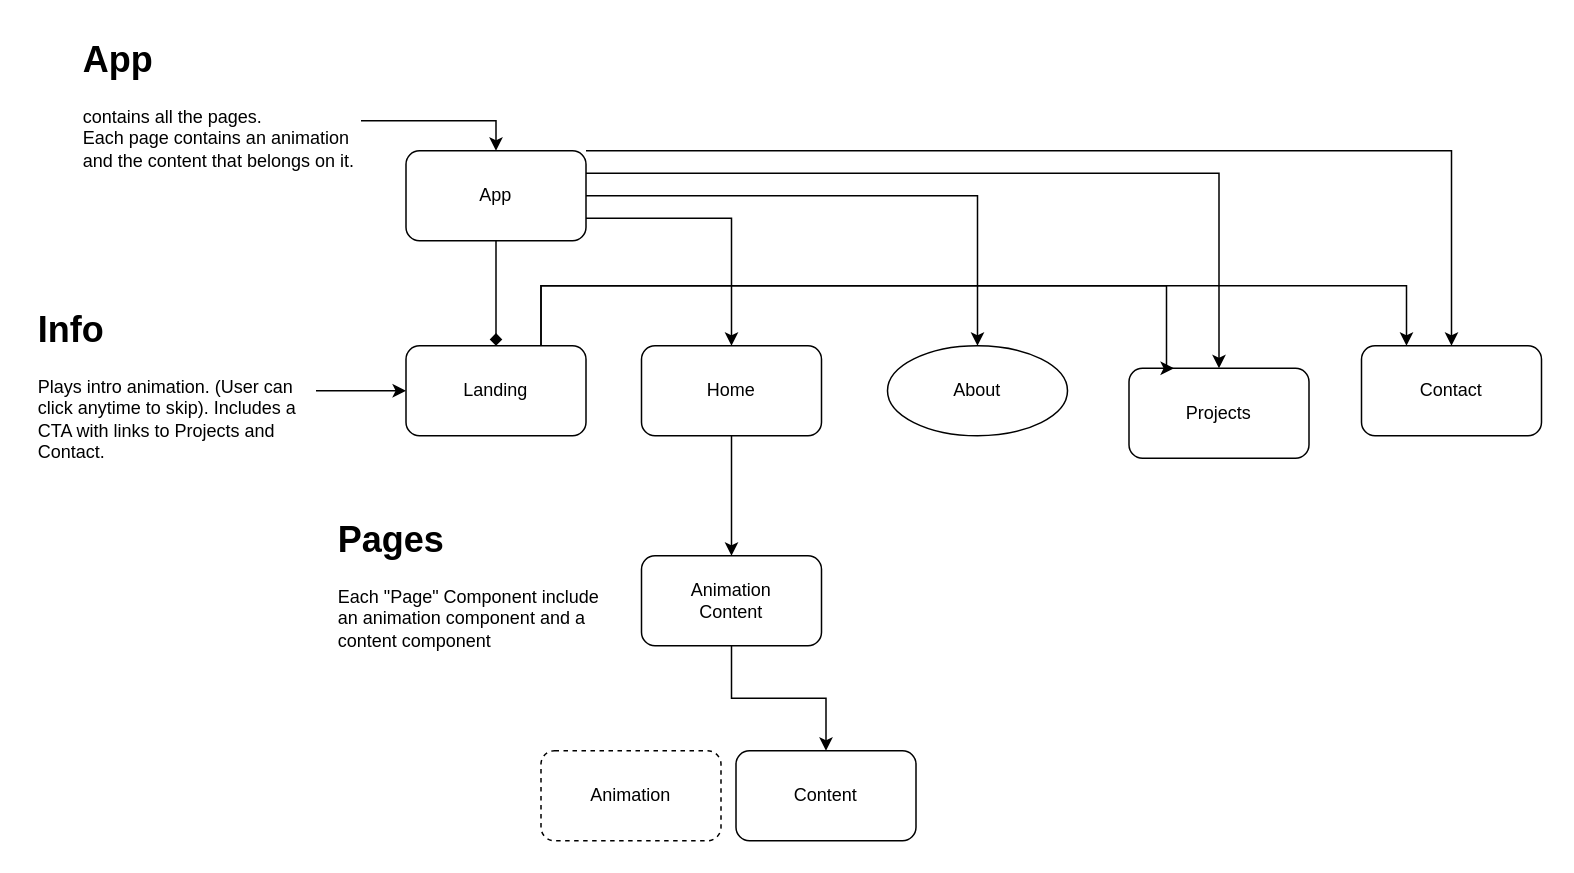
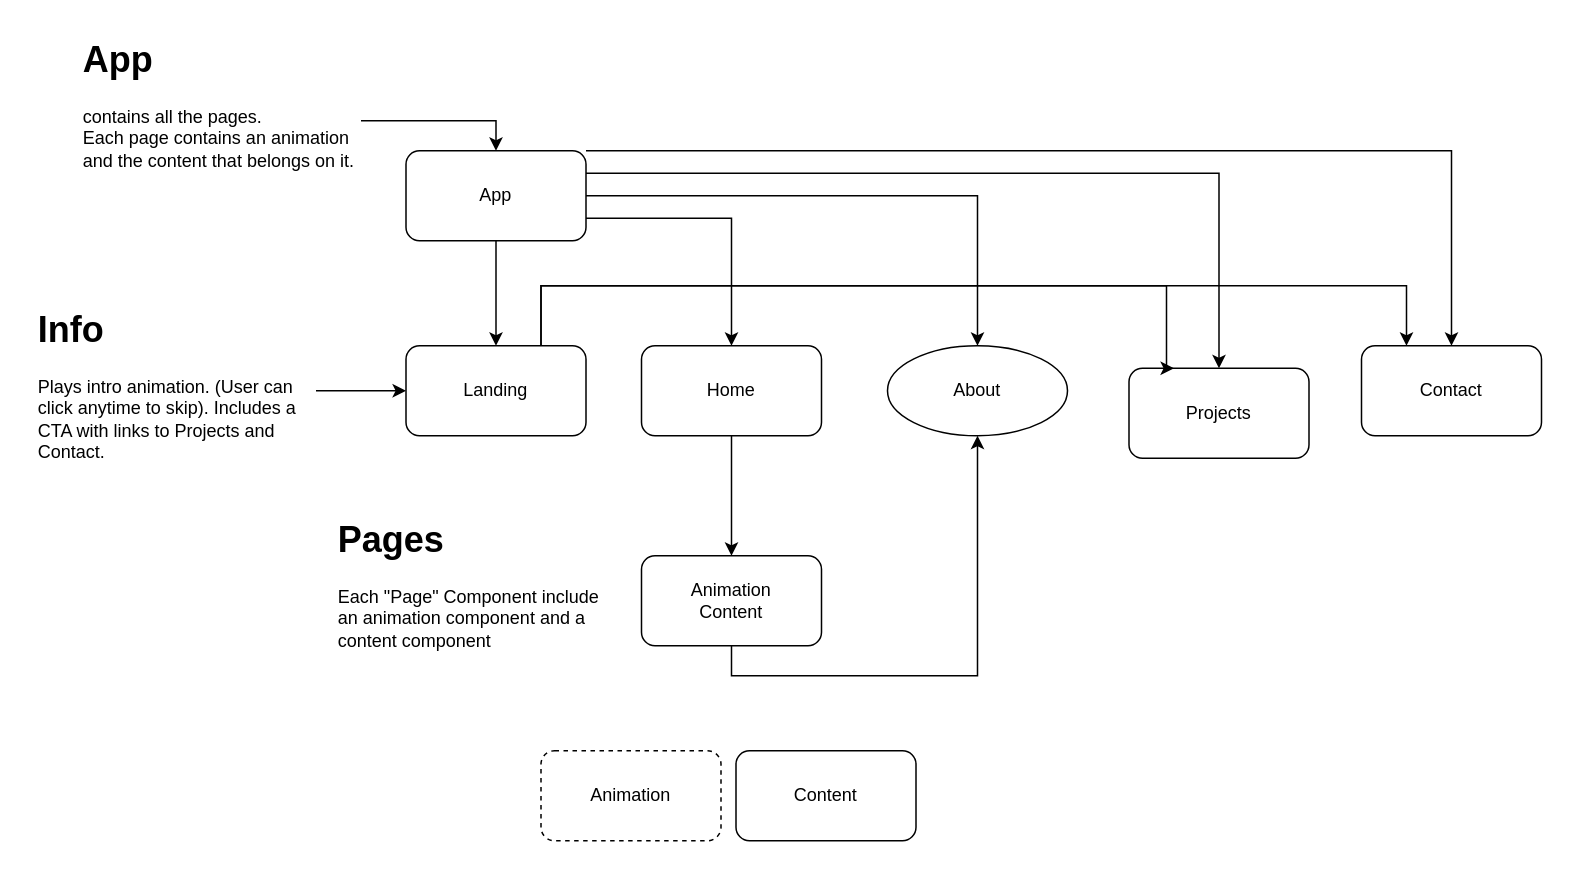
  <mxCell id="0" />
  <mxCell id="1" parent="0" />
- <mxCell id="2" style="edgeStyle=orthogonalEdgeStyle;rounded=0;orthogonalLoop=1;jettySize=auto;html=1;entryX=0.5;entryY=0;entryDx=0;entryDy=0;endArrow=diamond;" edge="1" parent="1" source="7" target="15"><mxGeometry relative="1" as="geometry"><mxPoint x="630" y="210" as="targetPoint" /></mxGeometry></mxCell>
+ <mxCell id="2" style="edgeStyle=orthogonalEdgeStyle;rounded=0;orthogonalLoop=1;jettySize=auto;html=1;entryX=0.5;entryY=0;entryDx=0;entryDy=0;" edge="1" parent="1" source="7" target="15"><mxGeometry relative="1" as="geometry"><mxPoint x="630" y="210" as="targetPoint" /></mxGeometry></mxCell>
  <mxCell id="3" style="edgeStyle=orthogonalEdgeStyle;rounded=0;orthogonalLoop=1;jettySize=auto;html=1;exitX=1;exitY=0.5;exitDx=0;exitDy=0;entryX=0.5;entryY=0;entryDx=0;entryDy=0;" edge="1" parent="1" source="7" target="10"><mxGeometry relative="1" as="geometry" /></mxCell>
  <mxCell id="4" style="edgeStyle=orthogonalEdgeStyle;rounded=0;orthogonalLoop=1;jettySize=auto;html=1;exitX=1;exitY=0.25;exitDx=0;exitDy=0;entryX=0.5;entryY=0;entryDx=0;entryDy=0;" edge="1" parent="1" source="7" target="11"><mxGeometry relative="1" as="geometry" /></mxCell>
  <mxCell id="5" style="edgeStyle=orthogonalEdgeStyle;rounded=0;orthogonalLoop=1;jettySize=auto;html=1;exitX=1;exitY=0.75;exitDx=0;exitDy=0;entryX=0.5;entryY=0;entryDx=0;entryDy=0;" edge="1" parent="1" source="7" target="9"><mxGeometry relative="1" as="geometry"><mxPoint x="520" y="200" as="targetPoint" /></mxGeometry></mxCell>
  <mxCell id="6" style="edgeStyle=orthogonalEdgeStyle;rounded=0;orthogonalLoop=1;jettySize=auto;html=1;exitX=1;exitY=0;exitDx=0;exitDy=0;entryX=0.5;entryY=0;entryDx=0;entryDy=0;" edge="1" parent="1" source="7" target="12"><mxGeometry relative="1" as="geometry"><Array as="points"><mxPoint x="967" y="100" /></Array></mxGeometry></mxCell>
  <mxCell id="7" value="App" style="rounded=1;whiteSpace=wrap;html=1;" vertex="1" parent="1"><mxGeometry x="270" y="100" width="120" height="60" as="geometry" /></mxCell>
  <mxCell id="8" value="" style="edgeStyle=orthogonalEdgeStyle;rounded=0;orthogonalLoop=1;jettySize=auto;html=1;" edge="1" parent="1" source="9" target="21"><mxGeometry relative="1" as="geometry" /></mxCell>
  <mxCell id="9" value="Home" style="rounded=1;whiteSpace=wrap;html=1;" vertex="1" parent="1"><mxGeometry x="427" y="230" width="120" height="60" as="geometry" /></mxCell>
  <mxCell id="10" value="About" style="ellipse;whiteSpace=wrap;html=1;" vertex="1" parent="1"><mxGeometry x="591" y="230" width="120" height="60" as="geometry" /></mxCell>
  <mxCell id="11" value="Projects" style="rounded=1;whiteSpace=wrap;html=1;" vertex="1" parent="1"><mxGeometry x="752" y="245" width="120" height="60" as="geometry" /></mxCell>
  <mxCell id="12" value="Contact" style="rounded=1;whiteSpace=wrap;html=1;" vertex="1" parent="1"><mxGeometry x="907" y="230" width="120" height="60" as="geometry" /></mxCell>
  <mxCell id="13" style="edgeStyle=orthogonalEdgeStyle;rounded=0;orthogonalLoop=1;jettySize=auto;html=1;exitX=0.75;exitY=0;exitDx=0;exitDy=0;entryX=0.25;entryY=0;entryDx=0;entryDy=0;" edge="1" parent="1" source="15" target="11"><mxGeometry relative="1" as="geometry"><Array as="points"><mxPoint x="360" y="190" /><mxPoint x="777" y="190" /></Array></mxGeometry></mxCell>
  <mxCell id="14" style="edgeStyle=orthogonalEdgeStyle;rounded=0;orthogonalLoop=1;jettySize=auto;html=1;exitX=0.75;exitY=0;exitDx=0;exitDy=0;entryX=0.25;entryY=0;entryDx=0;entryDy=0;" edge="1" parent="1" source="15" target="12"><mxGeometry relative="1" as="geometry"><Array as="points"><mxPoint x="360" y="190" /><mxPoint x="937" y="190" /></Array></mxGeometry></mxCell>
  <mxCell id="15" value="Landing" style="rounded=1;whiteSpace=wrap;html=1;" vertex="1" parent="1"><mxGeometry x="270" y="230" width="120" height="60" as="geometry" /></mxCell>
  <mxCell id="16" style="edgeStyle=orthogonalEdgeStyle;rounded=0;orthogonalLoop=1;jettySize=auto;html=1;" edge="1" parent="1" source="17" target="15"><mxGeometry relative="1" as="geometry" /></mxCell>
  <mxCell id="17" value="&lt;h1&gt;Info&lt;/h1&gt;&lt;p&gt;Plays intro animation. (User can click anytime to skip). Includes a CTA with links to Projects and Contact.&lt;/p&gt;" style="text;html=1;strokeColor=none;fillColor=none;spacing=5;spacingTop=-20;whiteSpace=wrap;overflow=hidden;rounded=0;" vertex="1" parent="1"><mxGeometry x="20" y="200" width="190" height="120" as="geometry" /></mxCell>
  <mxCell id="18" style="edgeStyle=orthogonalEdgeStyle;rounded=0;orthogonalLoop=1;jettySize=auto;html=1;entryX=0.5;entryY=0;entryDx=0;entryDy=0;" edge="1" parent="1" source="19" target="7"><mxGeometry relative="1" as="geometry" /></mxCell>
  <mxCell id="19" value="&lt;h1&gt;App&lt;/h1&gt;&lt;div&gt;contains all the pages.&lt;/div&gt;&lt;div&gt;Each page contains an animation and the content that belongs on it.&lt;/div&gt;" style="text;html=1;strokeColor=none;fillColor=none;spacing=5;spacingTop=-20;whiteSpace=wrap;overflow=hidden;rounded=0;" vertex="1" parent="1"><mxGeometry x="50" y="20" width="190" height="120" as="geometry" /></mxCell>
- <mxCell id="20" style="edgeStyle=orthogonalEdgeStyle;rounded=0;orthogonalLoop=1;jettySize=auto;html=1;exitX=0.5;exitY=1;exitDx=0;exitDy=0;entryX=0.5;entryY=0;entryDx=0;entryDy=0;" edge="1" parent="1" source="21" target="24"><mxGeometry relative="1" as="geometry" /></mxCell>
+ <mxCell id="20" style="edgeStyle=orthogonalEdgeStyle;rounded=0;orthogonalLoop=1;jettySize=auto;html=1;exitX=0.5;exitY=1;exitDx=0;exitDy=0;" edge="1" parent="1" source="21" target="10"><mxGeometry relative="1" as="geometry" /></mxCell>
  <mxCell id="21" value="Animation&lt;br&gt;Content" style="rounded=1;whiteSpace=wrap;html=1;" vertex="1" parent="1"><mxGeometry x="427" y="370" width="120" height="60" as="geometry" /></mxCell>
  <mxCell id="22" value="&lt;h1&gt;Pages&lt;/h1&gt;&lt;p&gt;Each &quot;Page&quot; Component include an animation component and a content component&amp;nbsp;&lt;/p&gt;" style="text;html=1;strokeColor=none;fillColor=none;spacing=5;spacingTop=-20;whiteSpace=wrap;overflow=hidden;rounded=0;" vertex="1" parent="1"><mxGeometry x="220" y="340" width="190" height="120" as="geometry" /></mxCell>
  <mxCell id="23" value="Animation" style="whiteSpace=wrap;html=1;rounded=1;dashed=1;" vertex="1" parent="1"><mxGeometry x="360" y="500" width="120" height="60" as="geometry" /></mxCell>
  <mxCell id="24" value="Content" style="whiteSpace=wrap;html=1;rounded=1;" vertex="1" parent="1"><mxGeometry x="490" y="500" width="120" height="60" as="geometry" /></mxCell>
